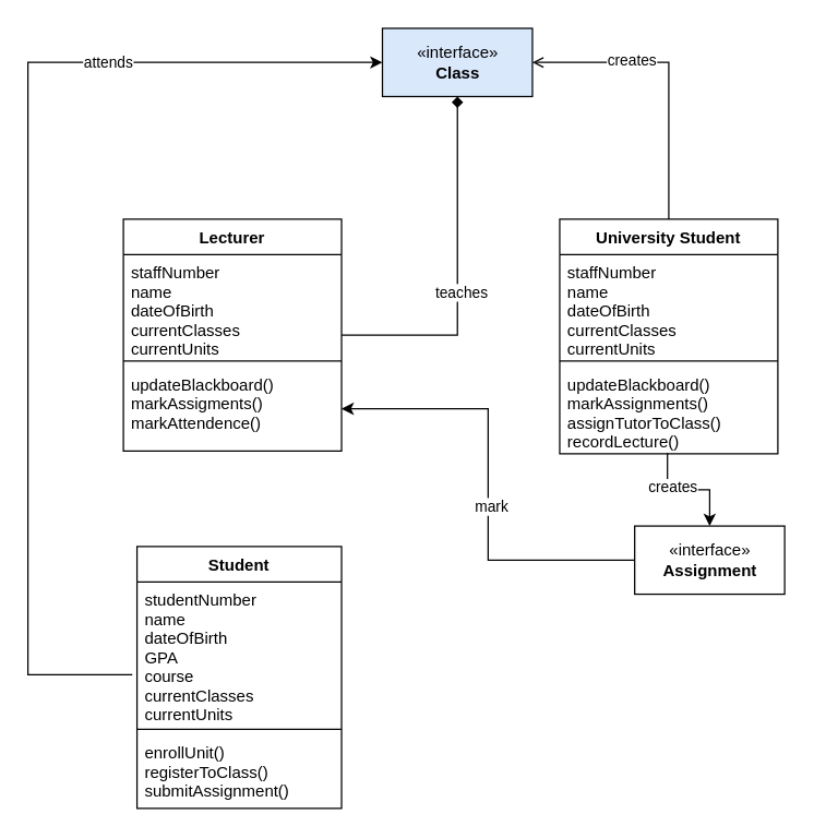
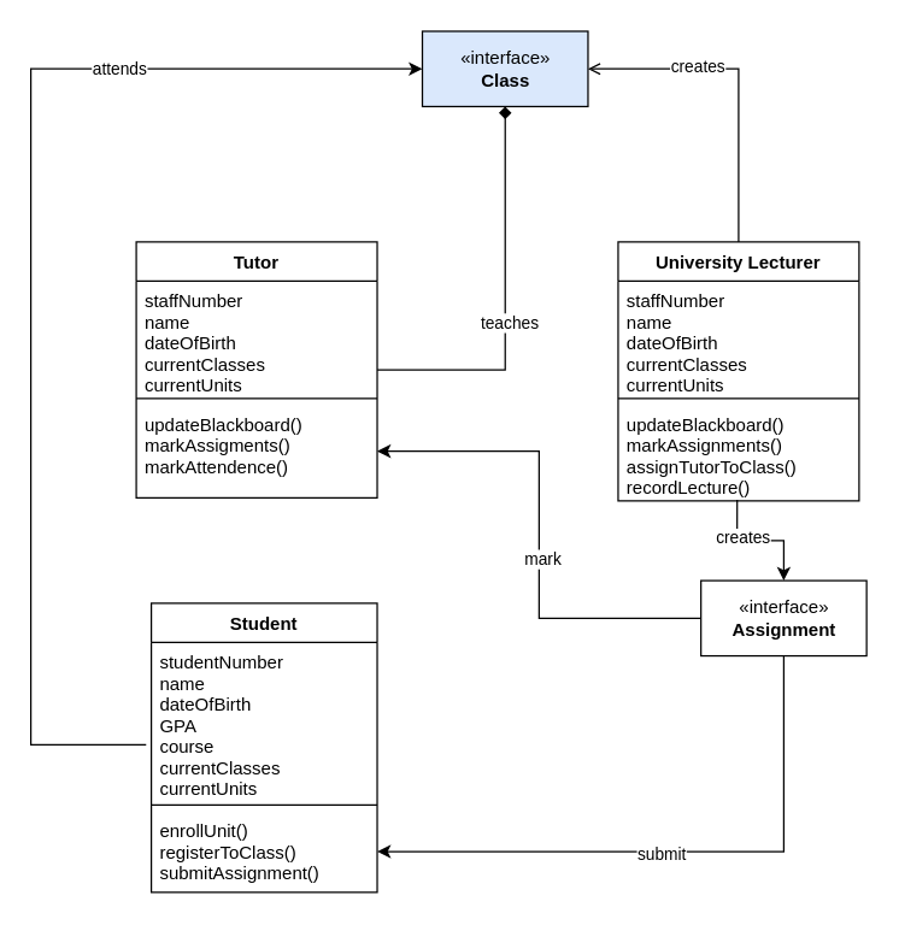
  <mxCell id="0" />
  <mxCell id="1" parent="0" />
  <mxCell id="2" style="edgeStyle=orthogonalEdgeStyle;rounded=0;orthogonalLoop=1;jettySize=auto;html=1;entryX=0;entryY=0.5;entryDx=0;entryDy=0;startArrow=none;startFill=0;endArrow=classic;endFill=1;exitX=-0.023;exitY=0.654;exitDx=0;exitDy=0;exitPerimeter=0;" edge="1" parent="1" source="5" target="27"><mxGeometry relative="1" as="geometry"><Array as="points"><mxPoint x="20" y="494" /><mxPoint x="20" y="45" /></Array></mxGeometry></mxCell>
  <mxCell id="3" value="attends" style="edgeLabel;html=1;align=center;verticalAlign=middle;resizable=0;points=[];" vertex="1" connectable="0" parent="2"><mxGeometry x="0.486" y="1" relative="1" as="geometry"><mxPoint as="offset" /></mxGeometry></mxCell>
  <mxCell id="4" value="Student" style="swimlane;fontStyle=1;align=center;verticalAlign=top;childLayout=stackLayout;horizontal=1;startSize=26;horizontalStack=0;resizeParent=1;resizeParentMax=0;resizeLast=0;collapsible=1;marginBottom=0;" vertex="1" parent="1"><mxGeometry x="100" y="400" width="150" height="192" as="geometry" /></mxCell>
  <mxCell id="5" value="studentNumber&#10;name&#10;dateOfBirth&#10;GPA&#10;course&#10;currentClasses&#10;currentUnits" style="text;strokeColor=none;fillColor=none;align=left;verticalAlign=top;spacingLeft=4;spacingRight=4;overflow=hidden;rotatable=0;points=[[0,0.5],[1,0.5]];portConstraint=eastwest;" vertex="1" parent="4"><mxGeometry y="26" width="150" height="104" as="geometry" /></mxCell>
  <mxCell id="6" value="" style="line;strokeWidth=1;fillColor=none;align=left;verticalAlign=middle;spacingTop=-1;spacingLeft=3;spacingRight=3;rotatable=0;labelPosition=right;points=[];portConstraint=eastwest;strokeColor=inherit;" vertex="1" parent="4"><mxGeometry y="130" width="150" height="8" as="geometry" /></mxCell>
  <mxCell id="7" value="enrollUnit()&#10;registerToClass()&#10;submitAssignment()" style="text;strokeColor=none;fillColor=none;align=left;verticalAlign=top;spacingLeft=4;spacingRight=4;overflow=hidden;rotatable=0;points=[[0,0.5],[1,0.5]];portConstraint=eastwest;" vertex="1" parent="4"><mxGeometry y="138" width="150" height="54" as="geometry" /></mxCell>
  <mxCell id="8" style="edgeStyle=orthogonalEdgeStyle;rounded=0;orthogonalLoop=1;jettySize=auto;html=1;entryX=0.5;entryY=1;entryDx=0;entryDy=0;startArrow=none;startFill=0;endArrow=diamond;endFill=1;" edge="1" parent="1" source="10" target="27"><mxGeometry relative="1" as="geometry" /></mxCell>
  <mxCell id="9" value="teaches" style="edgeLabel;html=1;align=center;verticalAlign=middle;resizable=0;points=[];" vertex="1" connectable="0" parent="8"><mxGeometry x="-0.097" y="-2" relative="1" as="geometry"><mxPoint as="offset" /></mxGeometry></mxCell>
- <mxCell id="10" value="Lecturer" style="swimlane;fontStyle=1;align=center;verticalAlign=top;childLayout=stackLayout;horizontal=1;startSize=26;horizontalStack=0;resizeParent=1;resizeParentMax=0;resizeLast=0;collapsible=1;marginBottom=0;" vertex="1" parent="1"><mxGeometry x="90" y="160" width="160" height="170" as="geometry" /></mxCell>
+ <mxCell id="10" value="Tutor" style="swimlane;fontStyle=1;align=center;verticalAlign=top;childLayout=stackLayout;horizontal=1;startSize=26;horizontalStack=0;resizeParent=1;resizeParentMax=0;resizeLast=0;collapsible=1;marginBottom=0;" vertex="1" parent="1"><mxGeometry x="90" y="160" width="160" height="170" as="geometry" /></mxCell>
  <mxCell id="11" value="staffNumber&#10;name&#10;dateOfBirth&#10;currentClasses&#10;currentUnits" style="text;strokeColor=none;fillColor=none;align=left;verticalAlign=top;spacingLeft=4;spacingRight=4;overflow=hidden;rotatable=0;points=[[0,0.5],[1,0.5]];portConstraint=eastwest;" vertex="1" parent="10"><mxGeometry y="26" width="160" height="74" as="geometry" /></mxCell>
  <mxCell id="12" value="" style="line;strokeWidth=1;fillColor=none;align=left;verticalAlign=middle;spacingTop=-1;spacingLeft=3;spacingRight=3;rotatable=0;labelPosition=right;points=[];portConstraint=eastwest;strokeColor=inherit;" vertex="1" parent="10"><mxGeometry y="100" width="160" height="8" as="geometry" /></mxCell>
  <mxCell id="13" value="updateBlackboard()&#10;markAssigments()&#10;markAttendence()" style="text;strokeColor=none;fillColor=none;align=left;verticalAlign=top;spacingLeft=4;spacingRight=4;overflow=hidden;rotatable=0;points=[[0,0.5],[1,0.5]];portConstraint=eastwest;" vertex="1" parent="10"><mxGeometry y="108" width="160" height="62" as="geometry" /></mxCell>
  <mxCell id="14" style="edgeStyle=orthogonalEdgeStyle;rounded=0;orthogonalLoop=1;jettySize=auto;html=1;entryX=1;entryY=0.5;entryDx=0;entryDy=0;startArrow=none;startFill=0;endArrow=open;endFill=1;exitX=0.5;exitY=0;exitDx=0;exitDy=0;" edge="1" parent="1" source="16" target="27"><mxGeometry relative="1" as="geometry" /></mxCell>
  <mxCell id="15" value="creates" style="edgeLabel;html=1;align=center;verticalAlign=middle;resizable=0;points=[];" vertex="1" connectable="0" parent="14"><mxGeometry x="0.329" y="-2" relative="1" as="geometry"><mxPoint as="offset" /></mxGeometry></mxCell>
- <mxCell id="16" value="University Student" style="swimlane;fontStyle=1;align=center;verticalAlign=top;childLayout=stackLayout;horizontal=1;startSize=26;horizontalStack=0;resizeParent=1;resizeParentMax=0;resizeLast=0;collapsible=1;marginBottom=0;" vertex="1" parent="1"><mxGeometry x="410" y="160" width="160" height="172" as="geometry" /></mxCell>
+ <mxCell id="16" value="University Lecturer" style="swimlane;fontStyle=1;align=center;verticalAlign=top;childLayout=stackLayout;horizontal=1;startSize=26;horizontalStack=0;resizeParent=1;resizeParentMax=0;resizeLast=0;collapsible=1;marginBottom=0;" vertex="1" parent="1"><mxGeometry x="410" y="160" width="160" height="172" as="geometry" /></mxCell>
  <mxCell id="17" value="staffNumber&#10;name&#10;dateOfBirth&#10;currentClasses&#10;currentUnits" style="text;strokeColor=none;fillColor=none;align=left;verticalAlign=top;spacingLeft=4;spacingRight=4;overflow=hidden;rotatable=0;points=[[0,0.5],[1,0.5]];portConstraint=eastwest;" vertex="1" parent="16"><mxGeometry y="26" width="160" height="74" as="geometry" /></mxCell>
  <mxCell id="18" value="" style="line;strokeWidth=1;fillColor=none;align=left;verticalAlign=middle;spacingTop=-1;spacingLeft=3;spacingRight=3;rotatable=0;labelPosition=right;points=[];portConstraint=eastwest;strokeColor=inherit;" vertex="1" parent="16"><mxGeometry y="100" width="160" height="8" as="geometry" /></mxCell>
  <mxCell id="19" value="updateBlackboard()&#10;markAssignments()&#10;assignTutorToClass()&#10;recordLecture()" style="text;strokeColor=none;fillColor=none;align=left;verticalAlign=top;spacingLeft=4;spacingRight=4;overflow=hidden;rotatable=0;points=[[0,0.5],[1,0.5]];portConstraint=eastwest;" vertex="1" parent="16"><mxGeometry y="108" width="160" height="64" as="geometry" /></mxCell>
  <mxCell id="20" style="edgeStyle=orthogonalEdgeStyle;rounded=0;orthogonalLoop=1;jettySize=auto;html=1;entryX=0.494;entryY=0.989;entryDx=0;entryDy=0;entryPerimeter=0;startArrow=classic;startFill=1;endArrow=none;endFill=0;" edge="1" parent="1" source="22" target="19"><mxGeometry relative="1" as="geometry" /></mxCell>
  <mxCell id="21" value="creates" style="edgeLabel;html=1;align=center;verticalAlign=middle;resizable=0;points=[];" vertex="1" connectable="0" parent="20"><mxGeometry x="0.275" y="-2" relative="1" as="geometry"><mxPoint as="offset" /></mxGeometry></mxCell>
  <mxCell id="22" value="«interface»&lt;br&gt;&lt;b&gt;Assignment&lt;/b&gt;" style="html=1;" vertex="1" parent="1"><mxGeometry x="465" y="385" width="110" height="50" as="geometry" /></mxCell>
+ <mxCell id="23" style="edgeStyle=orthogonalEdgeStyle;rounded=0;orthogonalLoop=1;jettySize=auto;html=1;entryX=0.5;entryY=1;entryDx=0;entryDy=0;startArrow=classic;startFill=1;endArrow=none;endFill=0;" edge="1" parent="1" source="7" target="22"><mxGeometry relative="1" as="geometry" /></mxCell>
+ <mxCell id="24" value="submit" style="edgeLabel;html=1;align=center;verticalAlign=middle;resizable=0;points=[];" vertex="1" connectable="0" parent="23"><mxGeometry x="-0.058" y="-1" relative="1" as="geometry"><mxPoint as="offset" /></mxGeometry></mxCell>
  <mxCell id="25" style="edgeStyle=orthogonalEdgeStyle;rounded=0;orthogonalLoop=1;jettySize=auto;html=1;entryX=0;entryY=0.5;entryDx=0;entryDy=0;startArrow=classic;startFill=1;endArrow=none;endFill=0;" edge="1" parent="1" source="13" target="22"><mxGeometry relative="1" as="geometry" /></mxCell>
  <mxCell id="26" value="mark" style="edgeLabel;html=1;align=center;verticalAlign=middle;resizable=0;points=[];" vertex="1" connectable="0" parent="25"><mxGeometry x="0.098" y="2" relative="1" as="geometry"><mxPoint as="offset" /></mxGeometry></mxCell>
  <mxCell id="27" value="«interface»&lt;br&gt;&lt;b&gt;Class&lt;/b&gt;" style="html=1;fillColor=#dae8fc;" vertex="1" parent="1"><mxGeometry x="280" y="20" width="110" height="50" as="geometry" /></mxCell>
